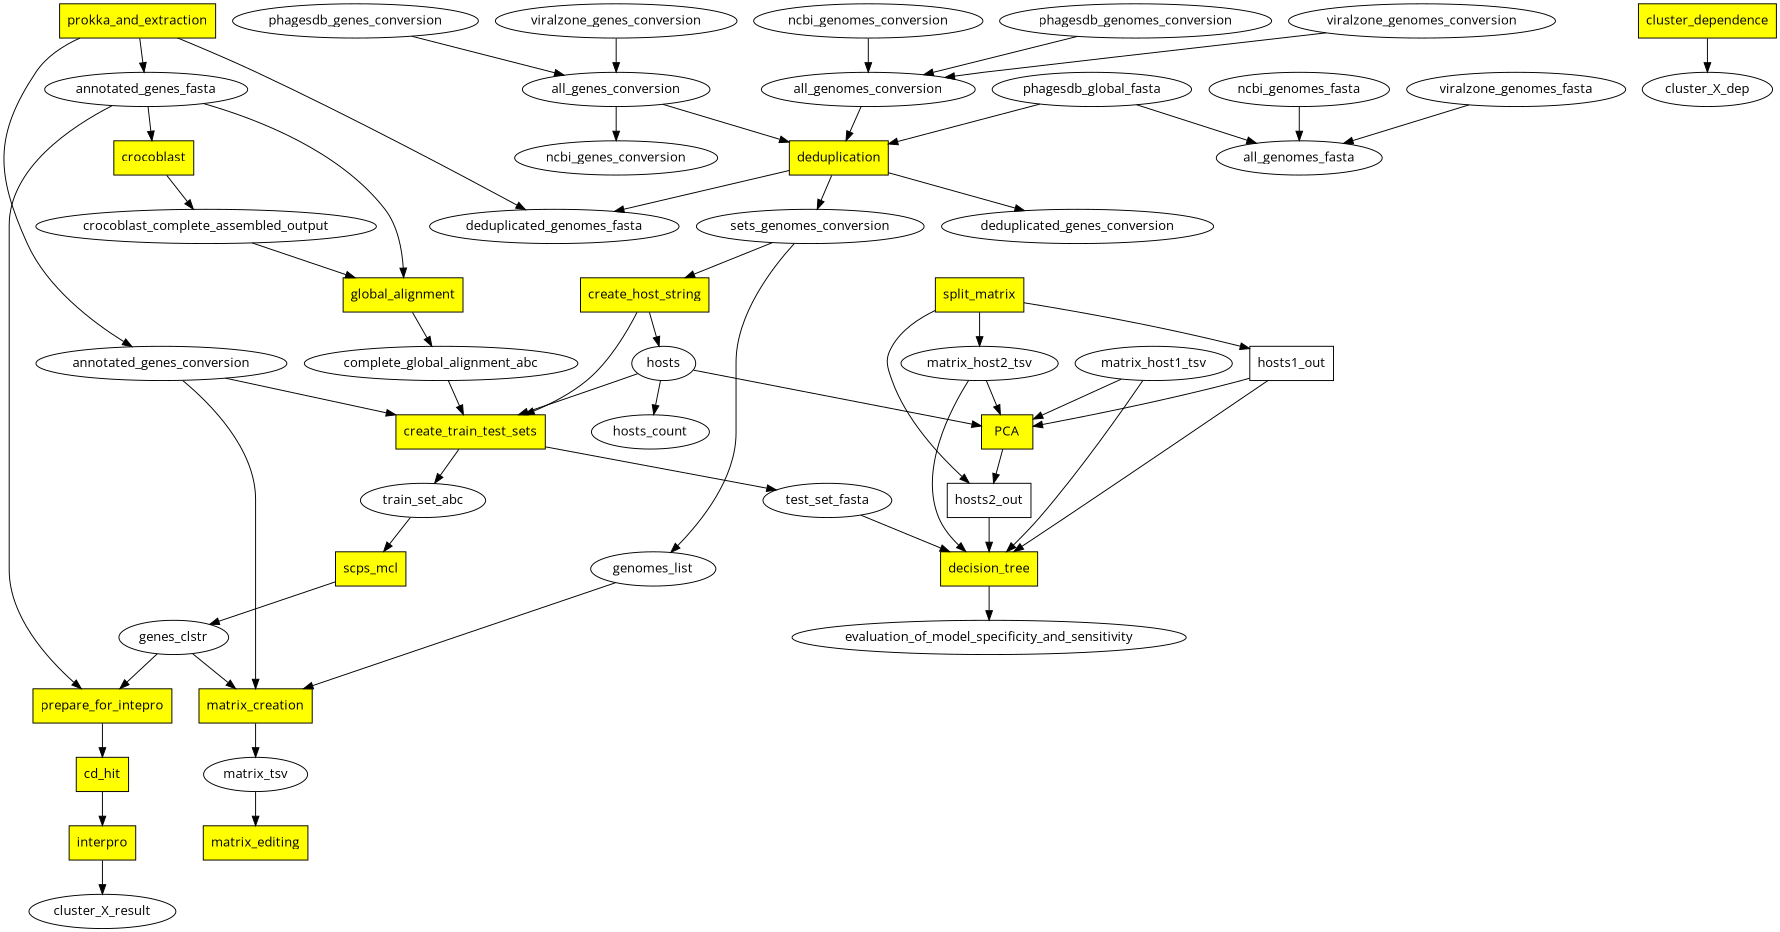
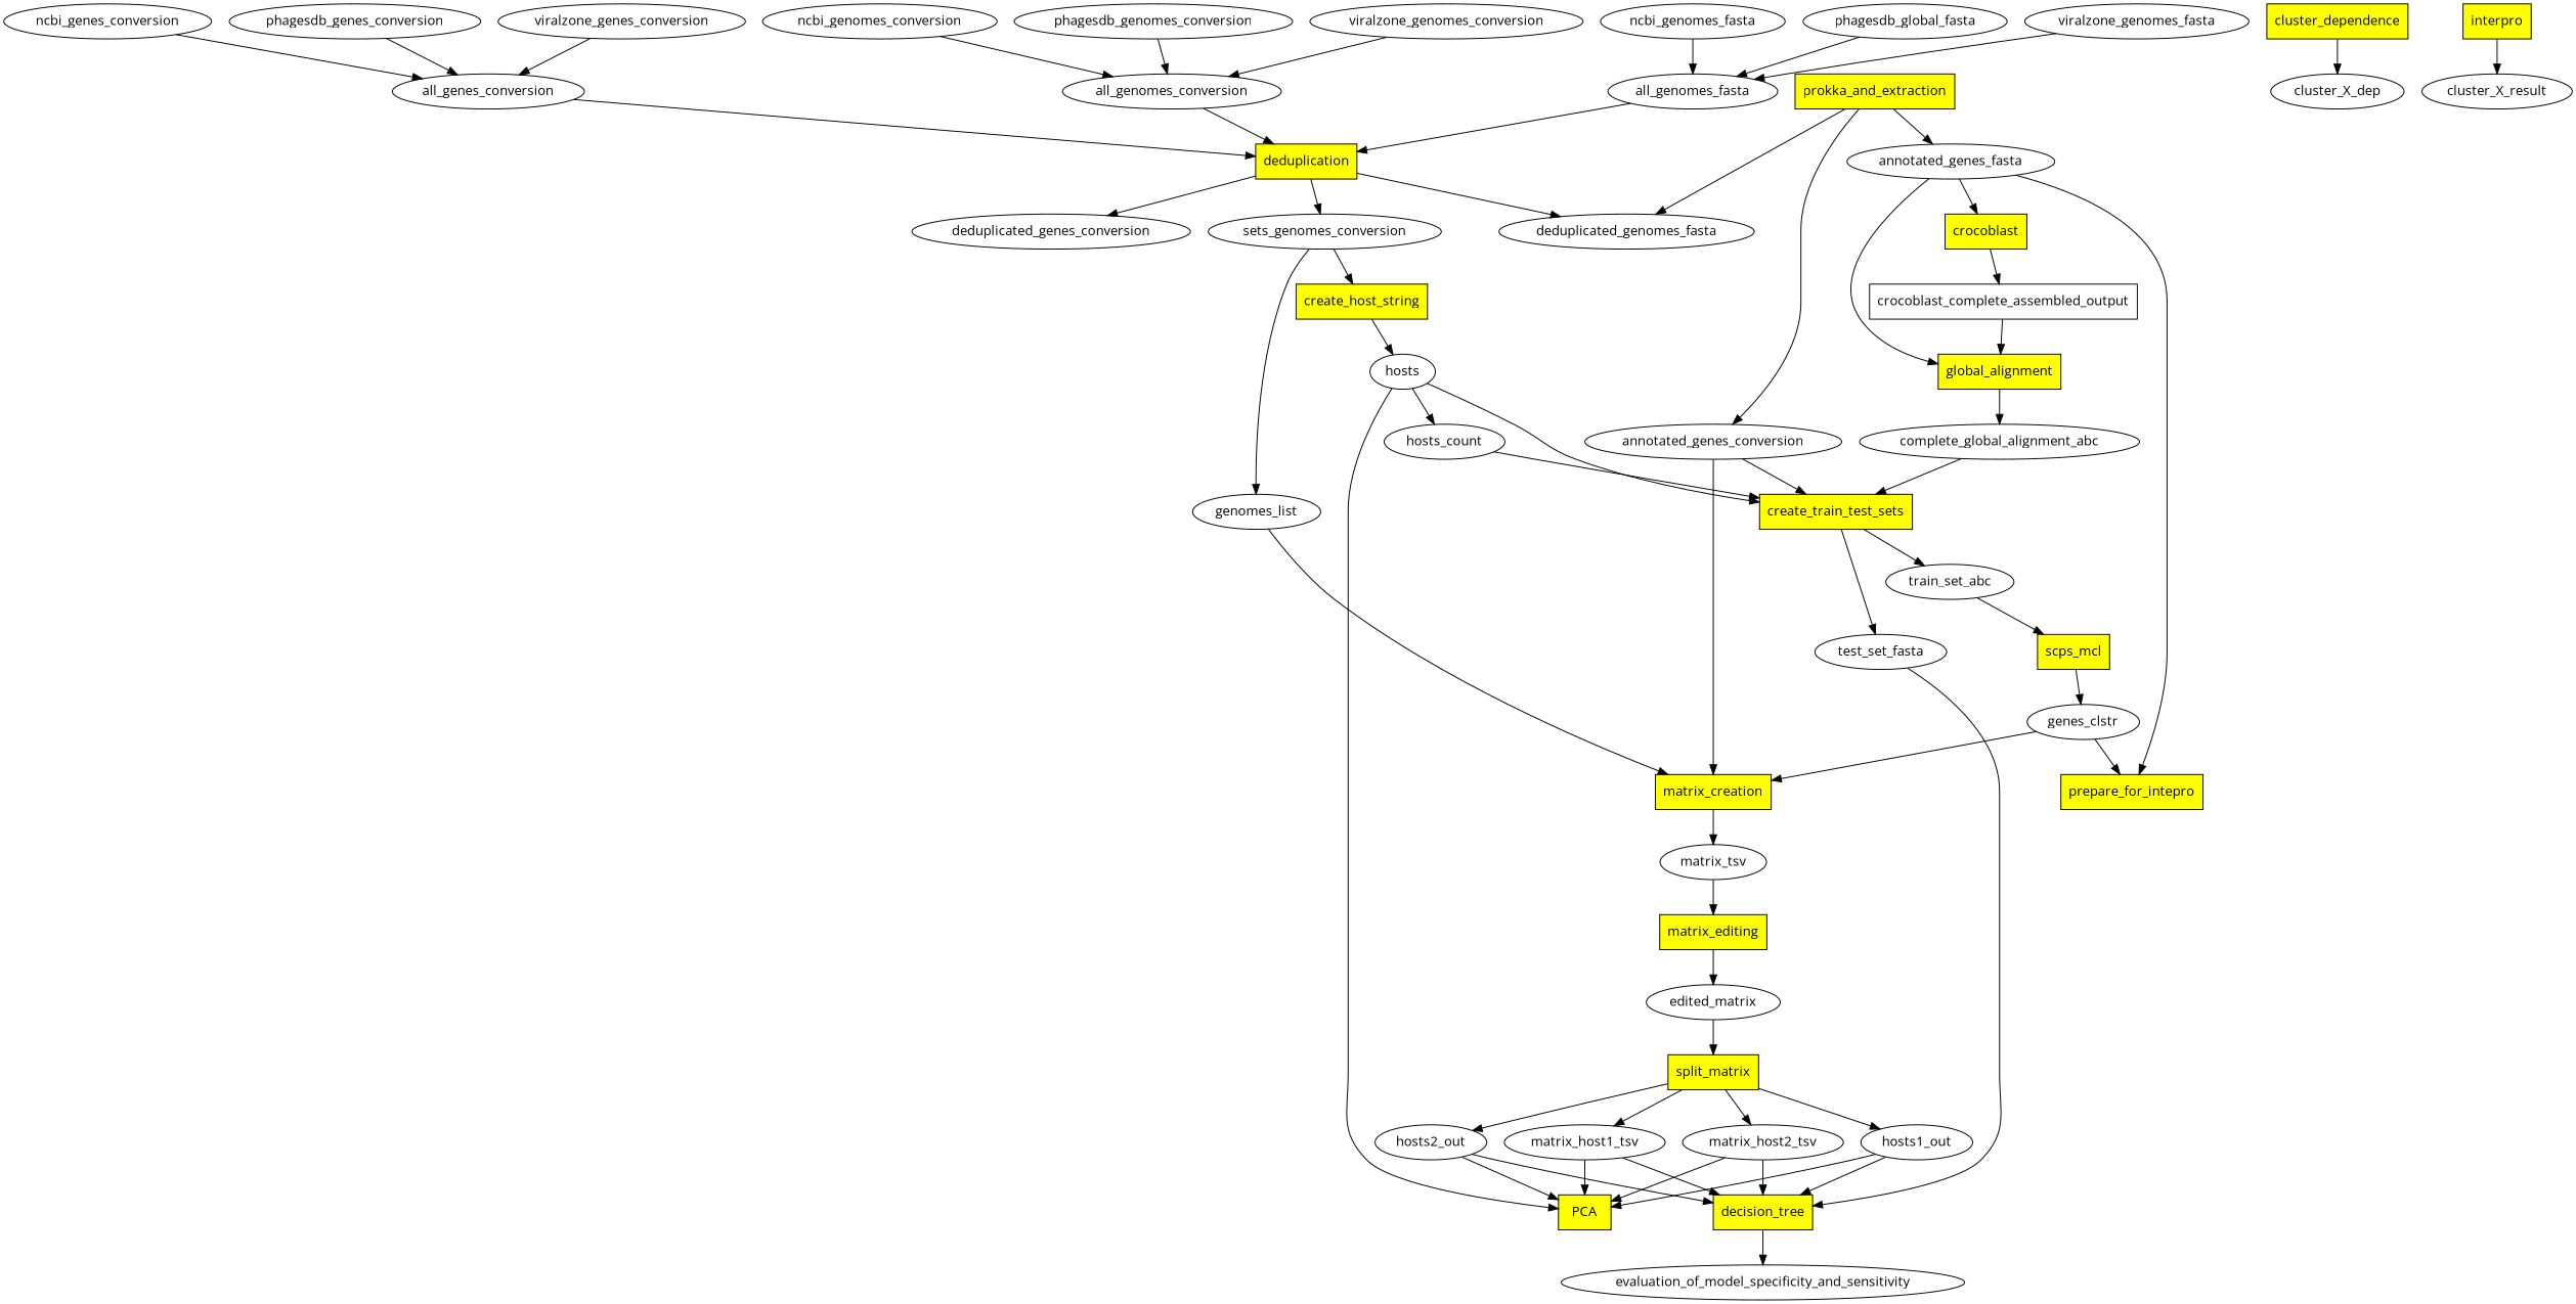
  digraph {
    fontname="Open Sans"
    node [fontname="Open Sans"]
    edge [fontname="Open Sans"]
    deduplication [fillcolor=yellow shape=box style=filled]
    deduplicated_genomes_fasta
    n3 [label=sets_genomes_conversion]
    deduplicated_genes_conversion
    create_host_string [fillcolor=yellow shape=box style=filled]
    genomes_list
    prokka_and_extraction [fillcolor=yellow shape=box style=filled]
    annotated_genes_fasta
    annotated_genes_conversion
    crocoblast [fillcolor=yellow shape=box style=filled]
    global_alignment [fillcolor=yellow shape=box style=filled]
    prepare_for_intepro [fillcolor=yellow shape=box style=filled]
    matrix_creation [fillcolor=yellow shape=box style=filled]
    create_train_test_sets [fillcolor=yellow shape=box style=filled]
-   crocoblast_complete_assembled_output
+   crocoblast_complete_assembled_output [shape=box]
    complete_global_alignment_abc
    scps_mcl [fillcolor=yellow shape=box style=filled]
    genes_clstr
    matrix_tsv
    matrix_editing [fillcolor=yellow shape=box style=filled]
    hosts
    PCA [fillcolor=yellow shape=box style=filled]
    hosts_count
+   edited_matrix
    split_matrix [fillcolor=yellow shape=box style=filled]
-   hosts1_out [shape=box]
-   hosts2_out [shape=box]
+   hosts1_out
+   hosts2_out
    matrix_host1_tsv
    matrix_host2_tsv
    decision_tree [fillcolor=yellow shape=box style=filled]
    evaluation_of_model_specificity_and_sensitivity
    cluster_dependence [fillcolor=yellow shape=box style=filled]
    cluster_X_dep
-   cd_hit [fillcolor=yellow shape=box style=filled]
    interpro [fillcolor=yellow shape=box style=filled]
    cluster_X_result
    train_set_abc
    test_set_fasta
    ncbi_genes_conversion
    all_genes_conversion
    phagesdb_genes_conversion
    viralzone_genes_conversion
    ncbi_genomes_conversion
    all_genomes_conversion
    phagesdb_genomes_conversion
    viralzone_genomes_conversion
    ncbi_genomes_fasta
    all_genomes_fasta
    n49 [label=phagesdb_global_fasta]
    viralzone_genomes_fasta
    deduplication -> deduplicated_genomes_fasta
    deduplication -> n3
    deduplication -> deduplicated_genes_conversion
    n3 -> create_host_string
    n3 -> genomes_list
    create_host_string -> hosts
    genomes_list -> matrix_creation
    prokka_and_extraction -> deduplicated_genomes_fasta
    prokka_and_extraction -> annotated_genes_fasta
    prokka_and_extraction -> annotated_genes_conversion
    annotated_genes_fasta -> crocoblast
    annotated_genes_fasta -> global_alignment
    annotated_genes_fasta -> prepare_for_intepro
    annotated_genes_conversion -> matrix_creation
    annotated_genes_conversion -> create_train_test_sets
    crocoblast -> crocoblast_complete_assembled_output
    global_alignment -> complete_global_alignment_abc
-   prepare_for_intepro -> cd_hit
    matrix_creation -> matrix_tsv
    create_train_test_sets -> train_set_abc
    create_train_test_sets -> test_set_fasta
    crocoblast_complete_assembled_output -> global_alignment
    complete_global_alignment_abc -> create_train_test_sets
    scps_mcl -> genes_clstr
    genes_clstr -> prepare_for_intepro
    genes_clstr -> matrix_creation
    matrix_tsv -> matrix_editing
+   matrix_editing -> edited_matrix
    hosts -> create_train_test_sets
    hosts -> PCA
    hosts -> hosts_count
-   create_host_string -> create_train_test_sets
+   hosts_count -> create_train_test_sets
+   edited_matrix -> split_matrix
    split_matrix -> hosts1_out
    split_matrix -> hosts2_out
+   split_matrix -> matrix_host1_tsv
    split_matrix -> matrix_host2_tsv
    hosts1_out -> PCA
    hosts1_out -> decision_tree
-   PCA -> hosts2_out
+   hosts2_out -> PCA
    hosts2_out -> decision_tree
    matrix_host1_tsv -> PCA
    matrix_host1_tsv -> decision_tree
    matrix_host2_tsv -> PCA
    matrix_host2_tsv -> decision_tree
    decision_tree -> evaluation_of_model_specificity_and_sensitivity
    cluster_dependence -> cluster_X_dep
-   cd_hit -> interpro
    interpro -> cluster_X_result
    train_set_abc -> scps_mcl
    test_set_fasta -> decision_tree
-   all_genes_conversion -> ncbi_genes_conversion
+   ncbi_genes_conversion -> all_genes_conversion
    all_genes_conversion -> deduplication
    phagesdb_genes_conversion -> all_genes_conversion
    viralzone_genes_conversion -> all_genes_conversion
    ncbi_genomes_conversion -> all_genomes_conversion
    all_genomes_conversion -> deduplication
    phagesdb_genomes_conversion -> all_genomes_conversion
    viralzone_genomes_conversion -> all_genomes_conversion
    ncbi_genomes_fasta -> all_genomes_fasta
-   n49 -> deduplication
+   all_genomes_fasta -> deduplication
    n49 -> all_genomes_fasta
    viralzone_genomes_fasta -> all_genomes_fasta
  }
